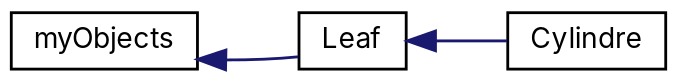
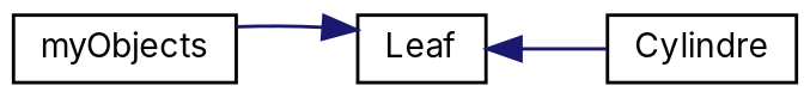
  digraph {
    fontname=Inter
    rankdir=LR
    node [color=black fillcolor=white fontname=Inter fontsize=10 shape=record style=filled]
    edge [color=midnightblue dir=back fontname=Inter fontsize=10 labelfontname=Helvetica labelfontsize=10 style=solid]
    n1 [height=0.2 label=myObjects width=0.4]
    n2 [height=0.2 label=Leaf width=0.4]
    n3 [height=0.2 label=Cylindre width=0.4]
-   n1 -> n2
+   n2 -> n1
    n2 -> n3
  }
